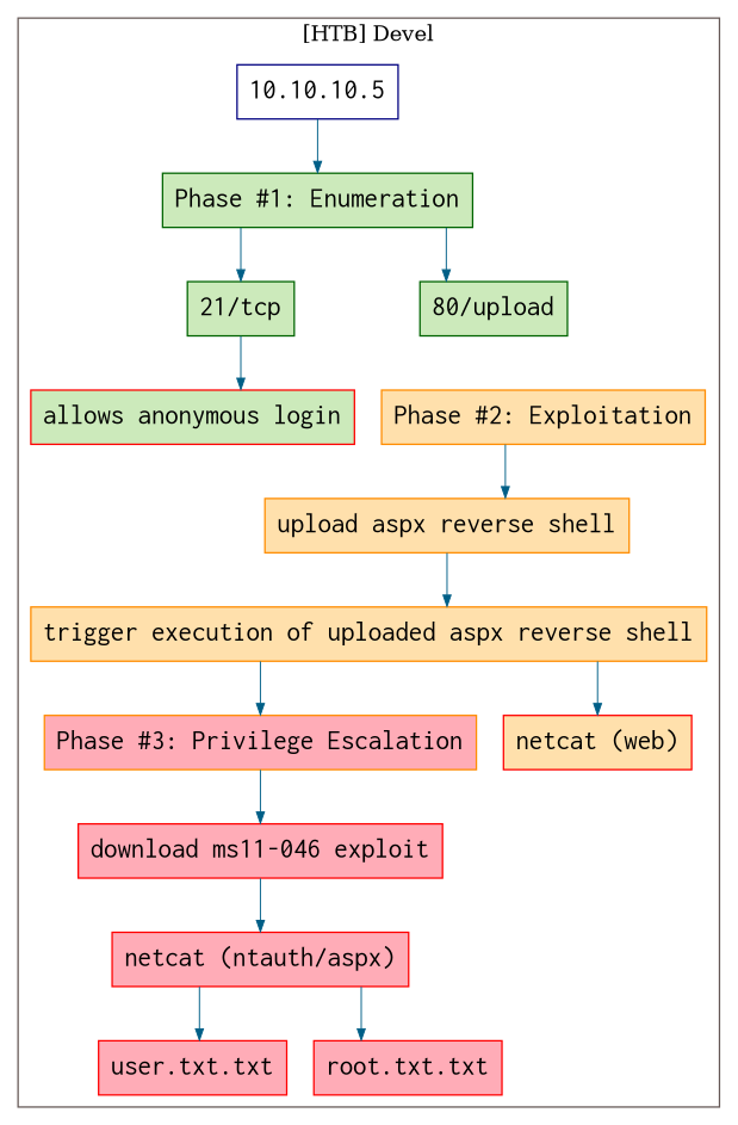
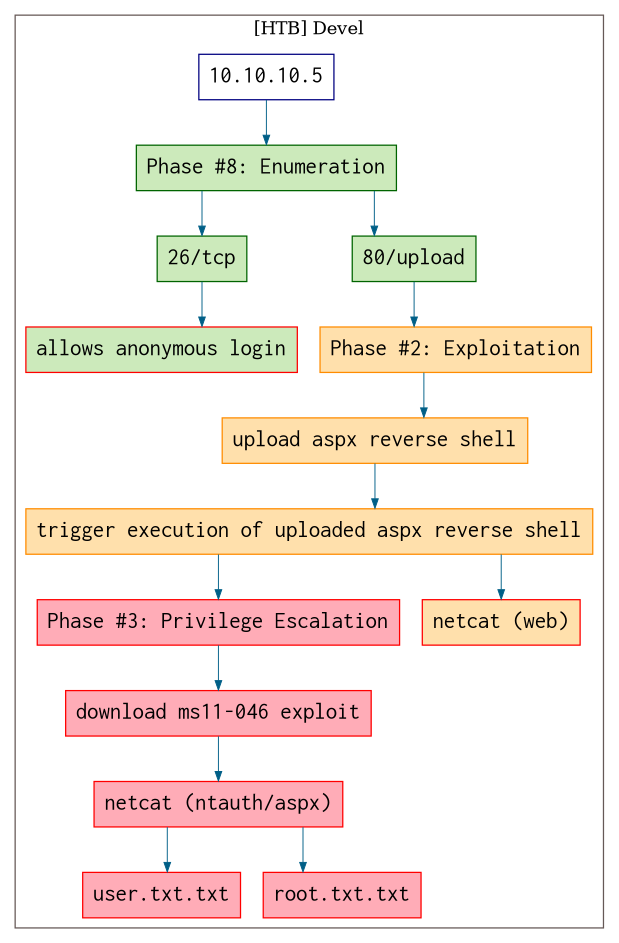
  digraph {
    bgcolor="#ffffff"
    fixedsize=true
    nodesdictep=1.0
    splines=ortho
    node [color=red fillcolor="#ffacb7" fontname=courier fontsize=18 shape=box style="filled,solid"]
    edge [arrowsize=0.75 color="#005f87" penwidth=0.75 style=solid]
    n1 [color=navyblue fillcolor="#ffffff" label="10.10.10.5" width=0.25]
-   n2 [color=darkgreen fillcolor="#cceabb" label="Phase #1: Enumeration" width=0.25]
-   n3 [color=darkorange label="Phase #3: Privilege Escalation" width=0.25]
+   n2 [color=darkgreen fillcolor="#cceabb" label="Phase #8: Enumeration" width=0.25]
+   n3 [label="Phase #3: Privilege Escalation" width=0.25]
    n4 [label="download ms11-046 exploit" width=0.25]
    n5 [label="netcat (ntauth/aspx)" width=0.25]
    n6 [label="user.txt.txt" width=0.25]
    n7 [label="root.txt.txt" width=0.25]
-   n8 [color=darkgreen fillcolor="#cceabb" label="21/tcp" width=0.25]
+   n8 [color=darkgreen fillcolor="#cceabb" label="26/tcp" width=0.25]
    n9 [color=darkgreen fillcolor="#cceabb" label="80/upload" width=0.25]
    n10 [fillcolor="#cceabb" label="allows anonymous login" width=0.25]
    n11 [color=darkorange fillcolor="#ffe0ac" label="Phase #2: Exploitation" width=0.25]
    n12 [color=darkorange fillcolor="#ffe0ac" label="upload aspx reverse shell" width=0.25]
    n13 [color=darkorange fillcolor="#ffe0ac" label="trigger execution of uploaded aspx reverse shell" width=0.25]
    n14 [fillcolor="#ffe0ac" label="netcat (web)" width=0.25]
    subgraph cluster_1 {
      color="#665957"
      label="[HTB] Devel"
      n1
      n2
      n3
      n4
      n5
      n6
      n7
      n8
      n9
      n10
      n11
      n12
      n13
      n14
    }
    n1 -> n2
    n2 -> n8
    n2 -> n9
    n3 -> n4
    n4 -> n5
    n5 -> n6
    n5 -> n7
    n8 -> n10
+   n9 -> n11
    n11 -> n12
    n12 -> n13
    n13 -> n3
    n13 -> n14
  }
